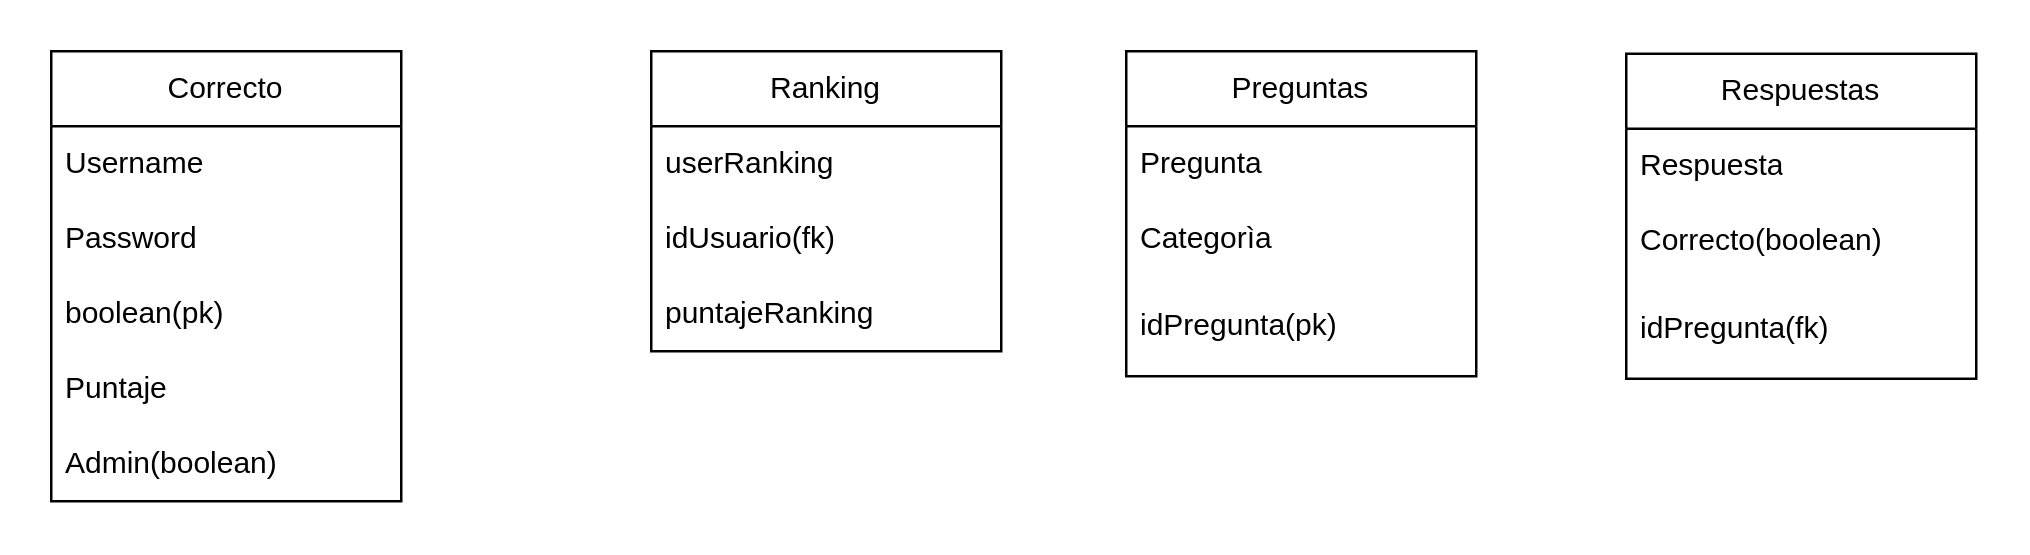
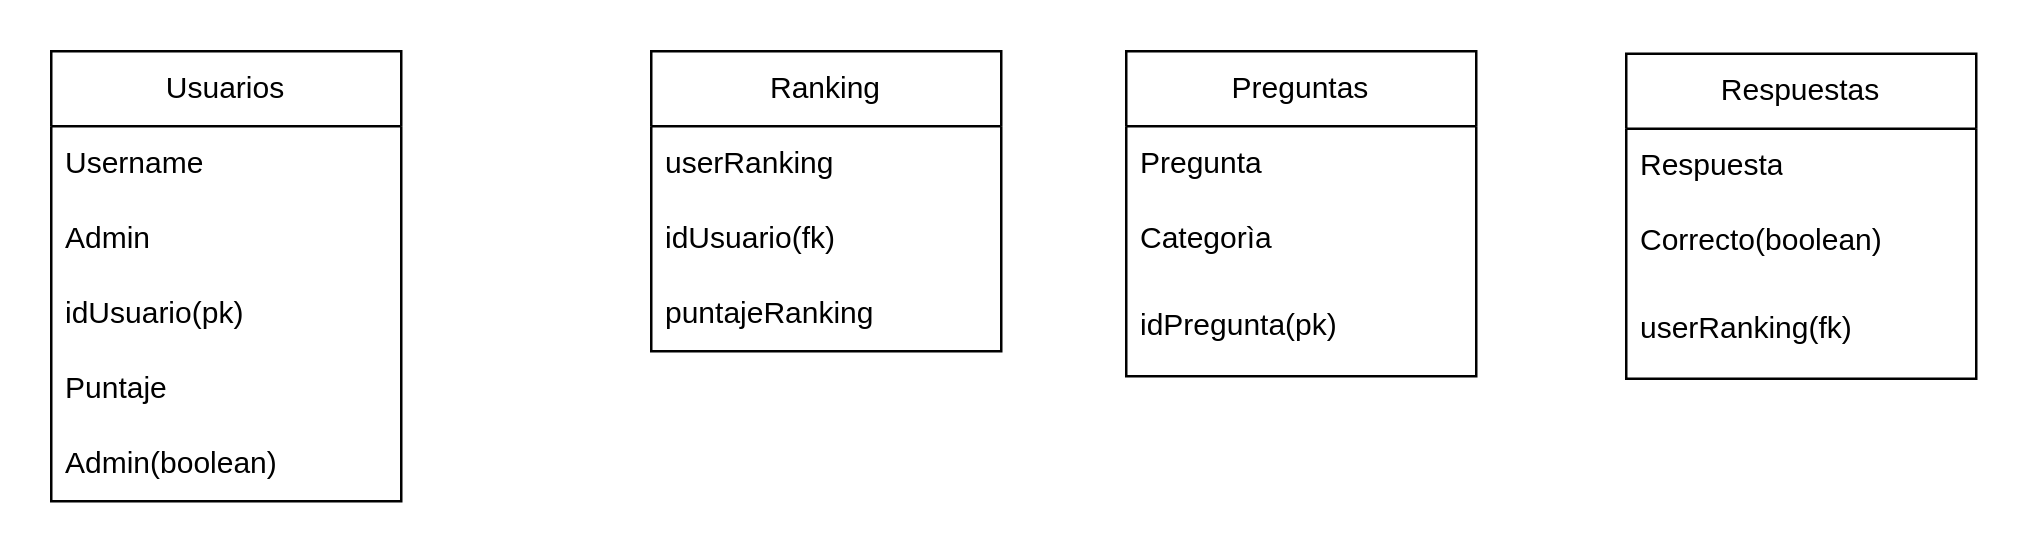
  <mxCell id="0" />
  <mxCell id="1" parent="0" />
  <mxCell id="2" value="Ranking" style="swimlane;fontStyle=0;childLayout=stackLayout;horizontal=1;startSize=30;horizontalStack=0;resizeParent=1;resizeParentMax=0;resizeLast=0;collapsible=1;marginBottom=0;whiteSpace=wrap;html=1;" vertex="1" parent="1"><mxGeometry x="260" y="20" width="140" height="120" as="geometry" /></mxCell>
  <mxCell id="3" value="userRanking" style="text;strokeColor=none;fillColor=none;align=left;verticalAlign=middle;spacingLeft=4;spacingRight=4;overflow=hidden;points=[[0,0.5],[1,0.5]];portConstraint=eastwest;rotatable=0;whiteSpace=wrap;html=1;" vertex="1" parent="2"><mxGeometry y="30" width="140" height="30" as="geometry" /></mxCell>
  <mxCell id="4" value="idUsuario(fk)" style="text;strokeColor=none;fillColor=none;align=left;verticalAlign=middle;spacingLeft=4;spacingRight=4;overflow=hidden;points=[[0,0.5],[1,0.5]];portConstraint=eastwest;rotatable=0;whiteSpace=wrap;html=1;" vertex="1" parent="2"><mxGeometry y="60" width="140" height="30" as="geometry" /></mxCell>
  <mxCell id="5" value="puntajeRanking" style="text;strokeColor=none;fillColor=none;align=left;verticalAlign=middle;spacingLeft=4;spacingRight=4;overflow=hidden;points=[[0,0.5],[1,0.5]];portConstraint=eastwest;rotatable=0;whiteSpace=wrap;html=1;" vertex="1" parent="2"><mxGeometry y="90" width="140" height="30" as="geometry" /></mxCell>
- <mxCell id="6" value="Correcto" style="swimlane;fontStyle=0;childLayout=stackLayout;horizontal=1;startSize=30;horizontalStack=0;resizeParent=1;resizeParentMax=0;resizeLast=0;collapsible=1;marginBottom=0;whiteSpace=wrap;html=1;" vertex="1" parent="1"><mxGeometry x="20" y="20" width="140" height="180" as="geometry" /></mxCell>
+ <mxCell id="6" value="Usuarios" style="swimlane;fontStyle=0;childLayout=stackLayout;horizontal=1;startSize=30;horizontalStack=0;resizeParent=1;resizeParentMax=0;resizeLast=0;collapsible=1;marginBottom=0;whiteSpace=wrap;html=1;" vertex="1" parent="1"><mxGeometry x="20" y="20" width="140" height="180" as="geometry" /></mxCell>
  <mxCell id="7" value="Username" style="text;strokeColor=none;fillColor=none;align=left;verticalAlign=middle;spacingLeft=4;spacingRight=4;overflow=hidden;points=[[0,0.5],[1,0.5]];portConstraint=eastwest;rotatable=0;whiteSpace=wrap;html=1;" vertex="1" parent="6"><mxGeometry y="30" width="140" height="30" as="geometry" /></mxCell>
- <mxCell id="8" value="Password" style="text;strokeColor=none;fillColor=none;align=left;verticalAlign=middle;spacingLeft=4;spacingRight=4;overflow=hidden;points=[[0,0.5],[1,0.5]];portConstraint=eastwest;rotatable=0;whiteSpace=wrap;html=1;" vertex="1" parent="6"><mxGeometry y="60" width="140" height="30" as="geometry" /></mxCell>
- <mxCell id="9" value="boolean(pk)" style="text;strokeColor=none;fillColor=none;align=left;verticalAlign=middle;spacingLeft=4;spacingRight=4;overflow=hidden;points=[[0,0.5],[1,0.5]];portConstraint=eastwest;rotatable=0;whiteSpace=wrap;html=1;" vertex="1" parent="6"><mxGeometry y="90" width="140" height="30" as="geometry" /></mxCell>
+ <mxCell id="8" value="Admin" style="text;strokeColor=none;fillColor=none;align=left;verticalAlign=middle;spacingLeft=4;spacingRight=4;overflow=hidden;points=[[0,0.5],[1,0.5]];portConstraint=eastwest;rotatable=0;whiteSpace=wrap;html=1;" vertex="1" parent="6"><mxGeometry y="60" width="140" height="30" as="geometry" /></mxCell>
+ <mxCell id="9" value="idUsuario(pk)" style="text;strokeColor=none;fillColor=none;align=left;verticalAlign=middle;spacingLeft=4;spacingRight=4;overflow=hidden;points=[[0,0.5],[1,0.5]];portConstraint=eastwest;rotatable=0;whiteSpace=wrap;html=1;" vertex="1" parent="6"><mxGeometry y="90" width="140" height="30" as="geometry" /></mxCell>
  <mxCell id="10" value="Puntaje" style="text;strokeColor=none;fillColor=none;align=left;verticalAlign=middle;spacingLeft=4;spacingRight=4;overflow=hidden;points=[[0,0.5],[1,0.5]];portConstraint=eastwest;rotatable=0;whiteSpace=wrap;html=1;" vertex="1" parent="6"><mxGeometry y="120" width="140" height="30" as="geometry" /></mxCell>
  <mxCell id="11" value="Admin(boolean)" style="text;strokeColor=none;fillColor=none;align=left;verticalAlign=middle;spacingLeft=4;spacingRight=4;overflow=hidden;points=[[0,0.5],[1,0.5]];portConstraint=eastwest;rotatable=0;whiteSpace=wrap;html=1;" vertex="1" parent="6"><mxGeometry y="150" width="140" height="30" as="geometry" /></mxCell>
  <mxCell id="12" value="Preguntas" style="swimlane;fontStyle=0;childLayout=stackLayout;horizontal=1;startSize=30;horizontalStack=0;resizeParent=1;resizeParentMax=0;resizeLast=0;collapsible=1;marginBottom=0;whiteSpace=wrap;html=1;" vertex="1" parent="1"><mxGeometry x="450" y="20" width="140" height="130" as="geometry" /></mxCell>
  <mxCell id="13" value="Pregunta" style="text;strokeColor=none;fillColor=none;align=left;verticalAlign=middle;spacingLeft=4;spacingRight=4;overflow=hidden;points=[[0,0.5],[1,0.5]];portConstraint=eastwest;rotatable=0;whiteSpace=wrap;html=1;" vertex="1" parent="12"><mxGeometry y="30" width="140" height="30" as="geometry" /></mxCell>
  <mxCell id="14" value="Categorìa" style="text;strokeColor=none;fillColor=none;align=left;verticalAlign=middle;spacingLeft=4;spacingRight=4;overflow=hidden;points=[[0,0.5],[1,0.5]];portConstraint=eastwest;rotatable=0;whiteSpace=wrap;html=1;" vertex="1" parent="12"><mxGeometry y="60" width="140" height="30" as="geometry" /></mxCell>
  <mxCell id="15" value="idPregunta(pk)" style="text;strokeColor=none;fillColor=none;align=left;verticalAlign=middle;spacingLeft=4;spacingRight=4;overflow=hidden;points=[[0,0.5],[1,0.5]];portConstraint=eastwest;rotatable=0;whiteSpace=wrap;html=1;" vertex="1" parent="12"><mxGeometry y="90" width="140" height="40" as="geometry" /></mxCell>
  <mxCell id="16" value="Respuestas" style="swimlane;fontStyle=0;childLayout=stackLayout;horizontal=1;startSize=30;horizontalStack=0;resizeParent=1;resizeParentMax=0;resizeLast=0;collapsible=1;marginBottom=0;whiteSpace=wrap;html=1;" vertex="1" parent="1"><mxGeometry x="650" y="21" width="140" height="130" as="geometry" /></mxCell>
  <mxCell id="17" value="Respuesta" style="text;strokeColor=none;fillColor=none;align=left;verticalAlign=middle;spacingLeft=4;spacingRight=4;overflow=hidden;points=[[0,0.5],[1,0.5]];portConstraint=eastwest;rotatable=0;whiteSpace=wrap;html=1;" vertex="1" parent="16"><mxGeometry y="30" width="140" height="30" as="geometry" /></mxCell>
  <mxCell id="18" value="Correcto(boolean)" style="text;strokeColor=none;fillColor=none;align=left;verticalAlign=middle;spacingLeft=4;spacingRight=4;overflow=hidden;points=[[0,0.5],[1,0.5]];portConstraint=eastwest;rotatable=0;whiteSpace=wrap;html=1;" vertex="1" parent="16"><mxGeometry y="60" width="140" height="30" as="geometry" /></mxCell>
- <mxCell id="19" value="idPregunta(fk)" style="text;strokeColor=none;fillColor=none;align=left;verticalAlign=middle;spacingLeft=4;spacingRight=4;overflow=hidden;points=[[0,0.5],[1,0.5]];portConstraint=eastwest;rotatable=0;whiteSpace=wrap;html=1;" vertex="1" parent="16"><mxGeometry y="90" width="140" height="40" as="geometry" /></mxCell>
+ <mxCell id="19" value="userRanking(fk)" style="text;strokeColor=none;fillColor=none;align=left;verticalAlign=middle;spacingLeft=4;spacingRight=4;overflow=hidden;points=[[0,0.5],[1,0.5]];portConstraint=eastwest;rotatable=0;whiteSpace=wrap;html=1;" vertex="1" parent="16"><mxGeometry y="90" width="140" height="40" as="geometry" /></mxCell>
